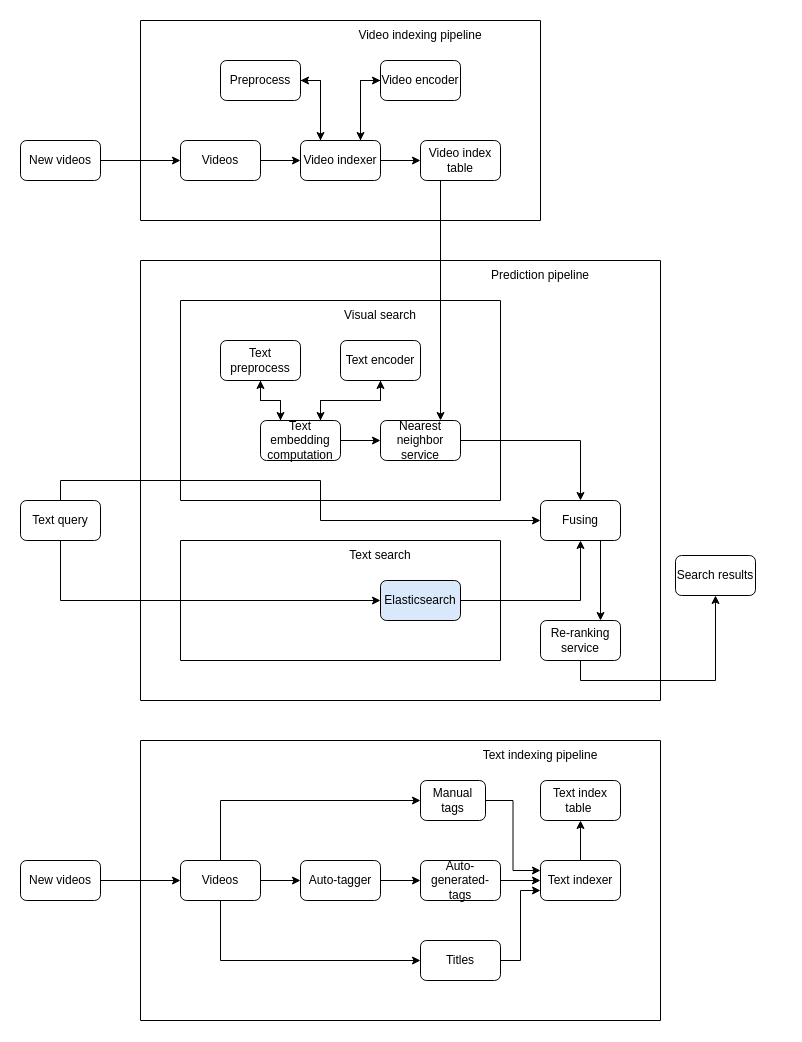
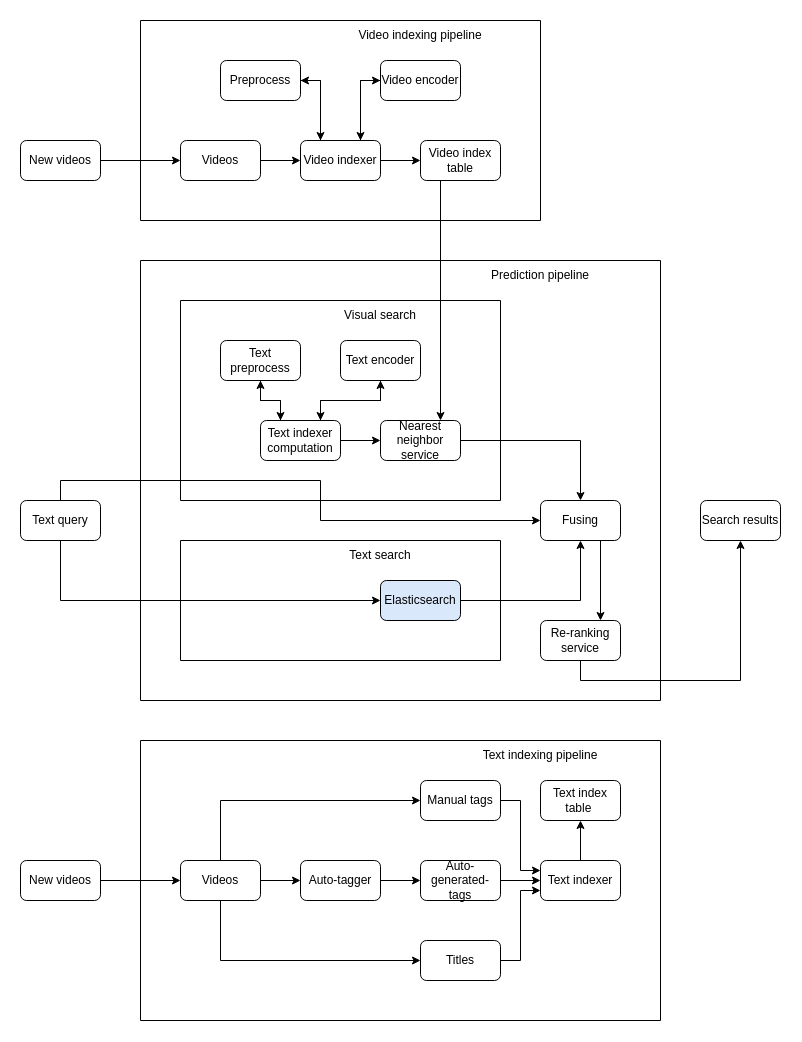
  <mxCell id="0" />
  <mxCell id="1" parent="0" />
  <mxCell id="2" style="edgeStyle=orthogonalEdgeStyle;rounded=0;orthogonalLoop=1;jettySize=auto;html=1;exitX=1;exitY=0.5;exitDx=0;exitDy=0;entryX=0;entryY=0.5;entryDx=0;entryDy=0;" parent="1" source="3" target="27" edge="1"><mxGeometry relative="1" as="geometry" /></mxCell>
  <mxCell id="3" value="New videos" style="rounded=1;whiteSpace=wrap;html=1;" parent="1" vertex="1"><mxGeometry x="20" y="140" width="80" height="40" as="geometry" /></mxCell>
  <mxCell id="4" value="" style="swimlane;startSize=0;" parent="1" vertex="1"><mxGeometry x="140" y="260" width="520" height="440" as="geometry" /></mxCell>
  <mxCell id="5" value="" style="swimlane;startSize=0;" parent="4" vertex="1"><mxGeometry x="40" y="40" width="320" height="200" as="geometry" /></mxCell>
  <mxCell id="6" style="edgeStyle=orthogonalEdgeStyle;rounded=0;orthogonalLoop=1;jettySize=auto;html=1;exitX=0.25;exitY=0;exitDx=0;exitDy=0;" parent="5" source="9" target="11" edge="1"><mxGeometry relative="1" as="geometry" /></mxCell>
  <mxCell id="7" style="edgeStyle=orthogonalEdgeStyle;rounded=0;orthogonalLoop=1;jettySize=auto;html=1;exitX=0.75;exitY=0;exitDx=0;exitDy=0;entryX=0.5;entryY=1;entryDx=0;entryDy=0;" parent="5" source="9" target="13" edge="1"><mxGeometry relative="1" as="geometry" /></mxCell>
  <mxCell id="8" style="edgeStyle=orthogonalEdgeStyle;rounded=0;orthogonalLoop=1;jettySize=auto;html=1;exitX=1;exitY=0.5;exitDx=0;exitDy=0;entryX=0;entryY=0.5;entryDx=0;entryDy=0;" parent="5" source="9" target="14" edge="1"><mxGeometry relative="1" as="geometry" /></mxCell>
- <mxCell id="9" value="Text embedding computation" style="rounded=1;whiteSpace=wrap;html=1;" parent="5" vertex="1"><mxGeometry x="80" y="120" width="80" height="40" as="geometry" /></mxCell>
+ <mxCell id="9" value="Text indexer computation" style="rounded=1;whiteSpace=wrap;html=1;" parent="5" vertex="1"><mxGeometry x="80" y="120" width="80" height="40" as="geometry" /></mxCell>
  <mxCell id="10" style="edgeStyle=orthogonalEdgeStyle;rounded=0;orthogonalLoop=1;jettySize=auto;html=1;exitX=0.5;exitY=1;exitDx=0;exitDy=0;entryX=0.25;entryY=0;entryDx=0;entryDy=0;" parent="5" source="11" target="9" edge="1"><mxGeometry relative="1" as="geometry" /></mxCell>
  <mxCell id="11" value="Text preprocess" style="rounded=1;whiteSpace=wrap;html=1;" parent="5" vertex="1"><mxGeometry x="40" y="40" width="80" height="40" as="geometry" /></mxCell>
  <mxCell id="12" style="edgeStyle=orthogonalEdgeStyle;rounded=0;orthogonalLoop=1;jettySize=auto;html=1;exitX=0.5;exitY=1;exitDx=0;exitDy=0;entryX=0.75;entryY=0;entryDx=0;entryDy=0;" parent="5" source="13" target="9" edge="1"><mxGeometry relative="1" as="geometry" /></mxCell>
  <mxCell id="13" value="Text encoder" style="rounded=1;whiteSpace=wrap;html=1;" parent="5" vertex="1"><mxGeometry x="160" y="40" width="80" height="40" as="geometry" /></mxCell>
  <mxCell id="14" value="Nearest neighbor service" style="rounded=1;whiteSpace=wrap;html=1;" parent="5" vertex="1"><mxGeometry x="200" y="120" width="80" height="40" as="geometry" /></mxCell>
  <mxCell id="15" value="Visual search" style="text;html=1;strokeColor=none;fillColor=none;align=center;verticalAlign=middle;whiteSpace=wrap;rounded=0;" parent="5" vertex="1"><mxGeometry x="80" width="240" height="30" as="geometry" /></mxCell>
  <mxCell id="16" value="" style="swimlane;startSize=0;" parent="4" vertex="1"><mxGeometry x="40" y="280" width="320" height="120" as="geometry" /></mxCell>
  <mxCell id="17" value="Elasticsearch" style="rounded=1;whiteSpace=wrap;html=1;fillColor=#dae8fc;" parent="16" vertex="1"><mxGeometry x="200" y="40" width="80" height="40" as="geometry" /></mxCell>
  <mxCell id="18" value="Text search" style="text;html=1;strokeColor=none;fillColor=none;align=center;verticalAlign=middle;whiteSpace=wrap;rounded=0;" parent="16" vertex="1"><mxGeometry x="80" width="240" height="30" as="geometry" /></mxCell>
  <mxCell id="19" style="edgeStyle=orthogonalEdgeStyle;rounded=0;orthogonalLoop=1;jettySize=auto;html=1;exitX=0.75;exitY=1;exitDx=0;exitDy=0;entryX=0.75;entryY=0;entryDx=0;entryDy=0;" parent="4" source="20" target="21" edge="1"><mxGeometry relative="1" as="geometry" /></mxCell>
  <mxCell id="20" value="Fusing" style="rounded=1;whiteSpace=wrap;html=1;" parent="4" vertex="1"><mxGeometry x="400" y="240" width="80" height="40" as="geometry" /></mxCell>
  <mxCell id="21" value="Re-ranking service" style="rounded=1;whiteSpace=wrap;html=1;" parent="4" vertex="1"><mxGeometry x="400" y="360" width="80" height="40" as="geometry" /></mxCell>
  <mxCell id="22" value="Prediction pipeline" style="text;html=1;strokeColor=none;fillColor=none;align=center;verticalAlign=middle;whiteSpace=wrap;rounded=0;" parent="4" vertex="1"><mxGeometry x="280" width="240" height="30" as="geometry" /></mxCell>
  <mxCell id="23" style="edgeStyle=orthogonalEdgeStyle;rounded=0;orthogonalLoop=1;jettySize=auto;html=1;exitX=1;exitY=0.5;exitDx=0;exitDy=0;entryX=0.5;entryY=0;entryDx=0;entryDy=0;" parent="4" source="14" target="20" edge="1"><mxGeometry relative="1" as="geometry" /></mxCell>
  <mxCell id="24" style="edgeStyle=orthogonalEdgeStyle;rounded=0;orthogonalLoop=1;jettySize=auto;html=1;exitX=1;exitY=0.5;exitDx=0;exitDy=0;entryX=0.5;entryY=1;entryDx=0;entryDy=0;" parent="4" source="17" target="20" edge="1"><mxGeometry relative="1" as="geometry" /></mxCell>
  <mxCell id="25" value="" style="swimlane;startSize=0;" parent="1" vertex="1"><mxGeometry x="140" y="20" width="400" height="200" as="geometry" /></mxCell>
  <mxCell id="26" style="edgeStyle=orthogonalEdgeStyle;rounded=0;orthogonalLoop=1;jettySize=auto;html=1;exitX=1;exitY=0.5;exitDx=0;exitDy=0;entryX=0;entryY=0.5;entryDx=0;entryDy=0;" parent="25" source="27" target="31" edge="1"><mxGeometry relative="1" as="geometry" /></mxCell>
  <mxCell id="27" value="Videos" style="rounded=1;whiteSpace=wrap;html=1;" parent="25" vertex="1"><mxGeometry x="40" y="120" width="80" height="40" as="geometry" /></mxCell>
  <mxCell id="28" style="edgeStyle=orthogonalEdgeStyle;rounded=0;orthogonalLoop=1;jettySize=auto;html=1;exitX=1;exitY=0.5;exitDx=0;exitDy=0;entryX=0;entryY=0.5;entryDx=0;entryDy=0;" parent="25" source="31" target="32" edge="1"><mxGeometry relative="1" as="geometry" /></mxCell>
  <mxCell id="29" style="edgeStyle=orthogonalEdgeStyle;rounded=0;orthogonalLoop=1;jettySize=auto;html=1;exitX=0.25;exitY=0;exitDx=0;exitDy=0;entryX=1;entryY=0.5;entryDx=0;entryDy=0;" parent="25" source="31" target="34" edge="1"><mxGeometry relative="1" as="geometry" /></mxCell>
  <mxCell id="30" style="edgeStyle=orthogonalEdgeStyle;rounded=0;orthogonalLoop=1;jettySize=auto;html=1;exitX=0.75;exitY=0;exitDx=0;exitDy=0;entryX=0;entryY=0.5;entryDx=0;entryDy=0;" parent="25" source="31" target="36" edge="1"><mxGeometry relative="1" as="geometry" /></mxCell>
  <mxCell id="31" value="Video indexer" style="rounded=1;whiteSpace=wrap;html=1;" parent="25" vertex="1"><mxGeometry x="160" y="120" width="80" height="40" as="geometry" /></mxCell>
  <mxCell id="32" value="Video index table" style="rounded=1;whiteSpace=wrap;html=1;" parent="25" vertex="1"><mxGeometry x="280" y="120" width="80" height="40" as="geometry" /></mxCell>
  <mxCell id="33" style="edgeStyle=orthogonalEdgeStyle;rounded=0;orthogonalLoop=1;jettySize=auto;html=1;exitX=1;exitY=0.5;exitDx=0;exitDy=0;entryX=0.25;entryY=0;entryDx=0;entryDy=0;" parent="25" source="34" target="31" edge="1"><mxGeometry relative="1" as="geometry" /></mxCell>
  <mxCell id="34" value="Preprocess" style="rounded=1;whiteSpace=wrap;html=1;" parent="25" vertex="1"><mxGeometry x="80" y="40" width="80" height="40" as="geometry" /></mxCell>
  <mxCell id="35" style="edgeStyle=orthogonalEdgeStyle;rounded=0;orthogonalLoop=1;jettySize=auto;html=1;exitX=0;exitY=0.5;exitDx=0;exitDy=0;entryX=0.75;entryY=0;entryDx=0;entryDy=0;" parent="25" source="36" target="31" edge="1"><mxGeometry relative="1" as="geometry" /></mxCell>
  <mxCell id="36" value="Video encoder" style="rounded=1;whiteSpace=wrap;html=1;" parent="25" vertex="1"><mxGeometry x="240" y="40" width="80" height="40" as="geometry" /></mxCell>
  <mxCell id="37" value="Video indexing pipeline" style="text;html=1;strokeColor=none;fillColor=none;align=center;verticalAlign=middle;whiteSpace=wrap;rounded=0;" parent="25" vertex="1"><mxGeometry x="160" width="240" height="30" as="geometry" /></mxCell>
  <mxCell id="38" style="edgeStyle=orthogonalEdgeStyle;rounded=0;orthogonalLoop=1;jettySize=auto;html=1;exitX=0.5;exitY=0;exitDx=0;exitDy=0;" parent="1" source="40" target="20" edge="1"><mxGeometry relative="1" as="geometry" /></mxCell>
  <mxCell id="39" style="edgeStyle=orthogonalEdgeStyle;rounded=0;orthogonalLoop=1;jettySize=auto;html=1;exitX=0.5;exitY=1;exitDx=0;exitDy=0;entryX=0;entryY=0.5;entryDx=0;entryDy=0;" parent="1" source="40" target="17" edge="1"><mxGeometry relative="1" as="geometry" /></mxCell>
  <mxCell id="40" value="Text query" style="rounded=1;whiteSpace=wrap;html=1;" parent="1" vertex="1"><mxGeometry x="20" y="500" width="80" height="40" as="geometry" /></mxCell>
- <mxCell id="41" value="Search results" style="rounded=1;whiteSpace=wrap;html=1;" parent="1" vertex="1"><mxGeometry x="675" y="555" width="80" height="40" as="geometry" /></mxCell>
+ <mxCell id="41" value="Search results" style="rounded=1;whiteSpace=wrap;html=1;" parent="1" vertex="1"><mxGeometry x="700" y="500" width="80" height="40" as="geometry" /></mxCell>
  <mxCell id="42" value="" style="swimlane;startSize=0;" parent="1" vertex="1"><mxGeometry x="140" y="740" width="520" height="280" as="geometry" /></mxCell>
  <mxCell id="43" style="edgeStyle=orthogonalEdgeStyle;rounded=0;orthogonalLoop=1;jettySize=auto;html=1;exitX=1;exitY=0.5;exitDx=0;exitDy=0;" parent="42" source="46" target="48" edge="1"><mxGeometry relative="1" as="geometry" /></mxCell>
  <mxCell id="44" style="edgeStyle=orthogonalEdgeStyle;rounded=0;orthogonalLoop=1;jettySize=auto;html=1;exitX=0.5;exitY=0;exitDx=0;exitDy=0;entryX=0;entryY=0.5;entryDx=0;entryDy=0;" parent="42" source="46" target="54" edge="1"><mxGeometry relative="1" as="geometry" /></mxCell>
  <mxCell id="45" style="edgeStyle=orthogonalEdgeStyle;rounded=0;orthogonalLoop=1;jettySize=auto;html=1;exitX=0.5;exitY=1;exitDx=0;exitDy=0;entryX=0;entryY=0.5;entryDx=0;entryDy=0;" parent="42" source="46" target="56" edge="1"><mxGeometry relative="1" as="geometry" /></mxCell>
  <mxCell id="46" value="Videos" style="rounded=1;whiteSpace=wrap;html=1;" parent="42" vertex="1"><mxGeometry x="40" y="120" width="80" height="40" as="geometry" /></mxCell>
  <mxCell id="47" style="edgeStyle=orthogonalEdgeStyle;rounded=0;orthogonalLoop=1;jettySize=auto;html=1;exitX=1;exitY=0.5;exitDx=0;exitDy=0;entryX=0;entryY=0.5;entryDx=0;entryDy=0;" parent="42" source="48" target="52" edge="1"><mxGeometry relative="1" as="geometry" /></mxCell>
  <mxCell id="48" value="Auto-tagger" style="rounded=1;whiteSpace=wrap;html=1;" parent="42" vertex="1"><mxGeometry x="160" y="120" width="80" height="40" as="geometry" /></mxCell>
  <mxCell id="49" style="edgeStyle=orthogonalEdgeStyle;rounded=0;orthogonalLoop=1;jettySize=auto;html=1;exitX=0.5;exitY=0;exitDx=0;exitDy=0;entryX=0.5;entryY=1;entryDx=0;entryDy=0;" parent="42" source="50" target="57" edge="1"><mxGeometry relative="1" as="geometry" /></mxCell>
  <mxCell id="50" value="Text indexer" style="rounded=1;whiteSpace=wrap;html=1;" parent="42" vertex="1"><mxGeometry x="400" y="120" width="80" height="40" as="geometry" /></mxCell>
  <mxCell id="51" style="edgeStyle=orthogonalEdgeStyle;rounded=0;orthogonalLoop=1;jettySize=auto;html=1;exitX=1;exitY=0.5;exitDx=0;exitDy=0;entryX=0;entryY=0.5;entryDx=0;entryDy=0;" parent="42" source="52" target="50" edge="1"><mxGeometry relative="1" as="geometry" /></mxCell>
  <mxCell id="52" value="Auto-generated-tags" style="rounded=1;whiteSpace=wrap;html=1;" parent="42" vertex="1"><mxGeometry x="280" y="120" width="80" height="40" as="geometry" /></mxCell>
  <mxCell id="53" style="edgeStyle=orthogonalEdgeStyle;rounded=0;orthogonalLoop=1;jettySize=auto;html=1;exitX=1;exitY=0.5;exitDx=0;exitDy=0;entryX=0;entryY=0.25;entryDx=0;entryDy=0;" parent="42" source="54" target="50" edge="1"><mxGeometry relative="1" as="geometry" /></mxCell>
- <mxCell id="54" value="Manual tags" style="rounded=1;whiteSpace=wrap;html=1;" parent="42" vertex="1"><mxGeometry x="280" y="40" width="65" height="40" as="geometry" /></mxCell>
+ <mxCell id="54" value="Manual tags" style="rounded=1;whiteSpace=wrap;html=1;" parent="42" vertex="1"><mxGeometry x="280" y="40" width="80" height="40" as="geometry" /></mxCell>
  <mxCell id="55" style="edgeStyle=orthogonalEdgeStyle;rounded=0;orthogonalLoop=1;jettySize=auto;html=1;exitX=1;exitY=0.5;exitDx=0;exitDy=0;entryX=0;entryY=0.75;entryDx=0;entryDy=0;" parent="42" source="56" target="50" edge="1"><mxGeometry relative="1" as="geometry" /></mxCell>
  <mxCell id="56" value="Titles" style="rounded=1;whiteSpace=wrap;html=1;" parent="42" vertex="1"><mxGeometry x="280" y="200" width="80" height="40" as="geometry" /></mxCell>
  <mxCell id="57" value="Text index table&amp;nbsp;" style="rounded=1;whiteSpace=wrap;html=1;" parent="42" vertex="1"><mxGeometry x="400" y="40" width="80" height="40" as="geometry" /></mxCell>
  <mxCell id="58" style="edgeStyle=orthogonalEdgeStyle;rounded=0;orthogonalLoop=1;jettySize=auto;html=1;exitX=1;exitY=0.5;exitDx=0;exitDy=0;" parent="1" source="59" target="46" edge="1"><mxGeometry relative="1" as="geometry" /></mxCell>
  <mxCell id="59" value="New videos" style="rounded=1;whiteSpace=wrap;html=1;" parent="1" vertex="1"><mxGeometry x="20" y="860" width="80" height="40" as="geometry" /></mxCell>
  <mxCell id="60" value="Text indexing pipeline" style="text;html=1;strokeColor=none;fillColor=none;align=center;verticalAlign=middle;whiteSpace=wrap;rounded=0;" parent="1" vertex="1"><mxGeometry x="420" y="740" width="240" height="30" as="geometry" /></mxCell>
  <mxCell id="61" style="edgeStyle=orthogonalEdgeStyle;rounded=0;orthogonalLoop=1;jettySize=auto;html=1;exitX=0.25;exitY=1;exitDx=0;exitDy=0;entryX=0.75;entryY=0;entryDx=0;entryDy=0;" parent="1" source="32" target="14" edge="1"><mxGeometry relative="1" as="geometry" /></mxCell>
  <mxCell id="62" style="edgeStyle=orthogonalEdgeStyle;rounded=0;orthogonalLoop=1;jettySize=auto;html=1;exitX=0.5;exitY=1;exitDx=0;exitDy=0;" parent="1" source="21" target="41" edge="1"><mxGeometry relative="1" as="geometry" /></mxCell>
